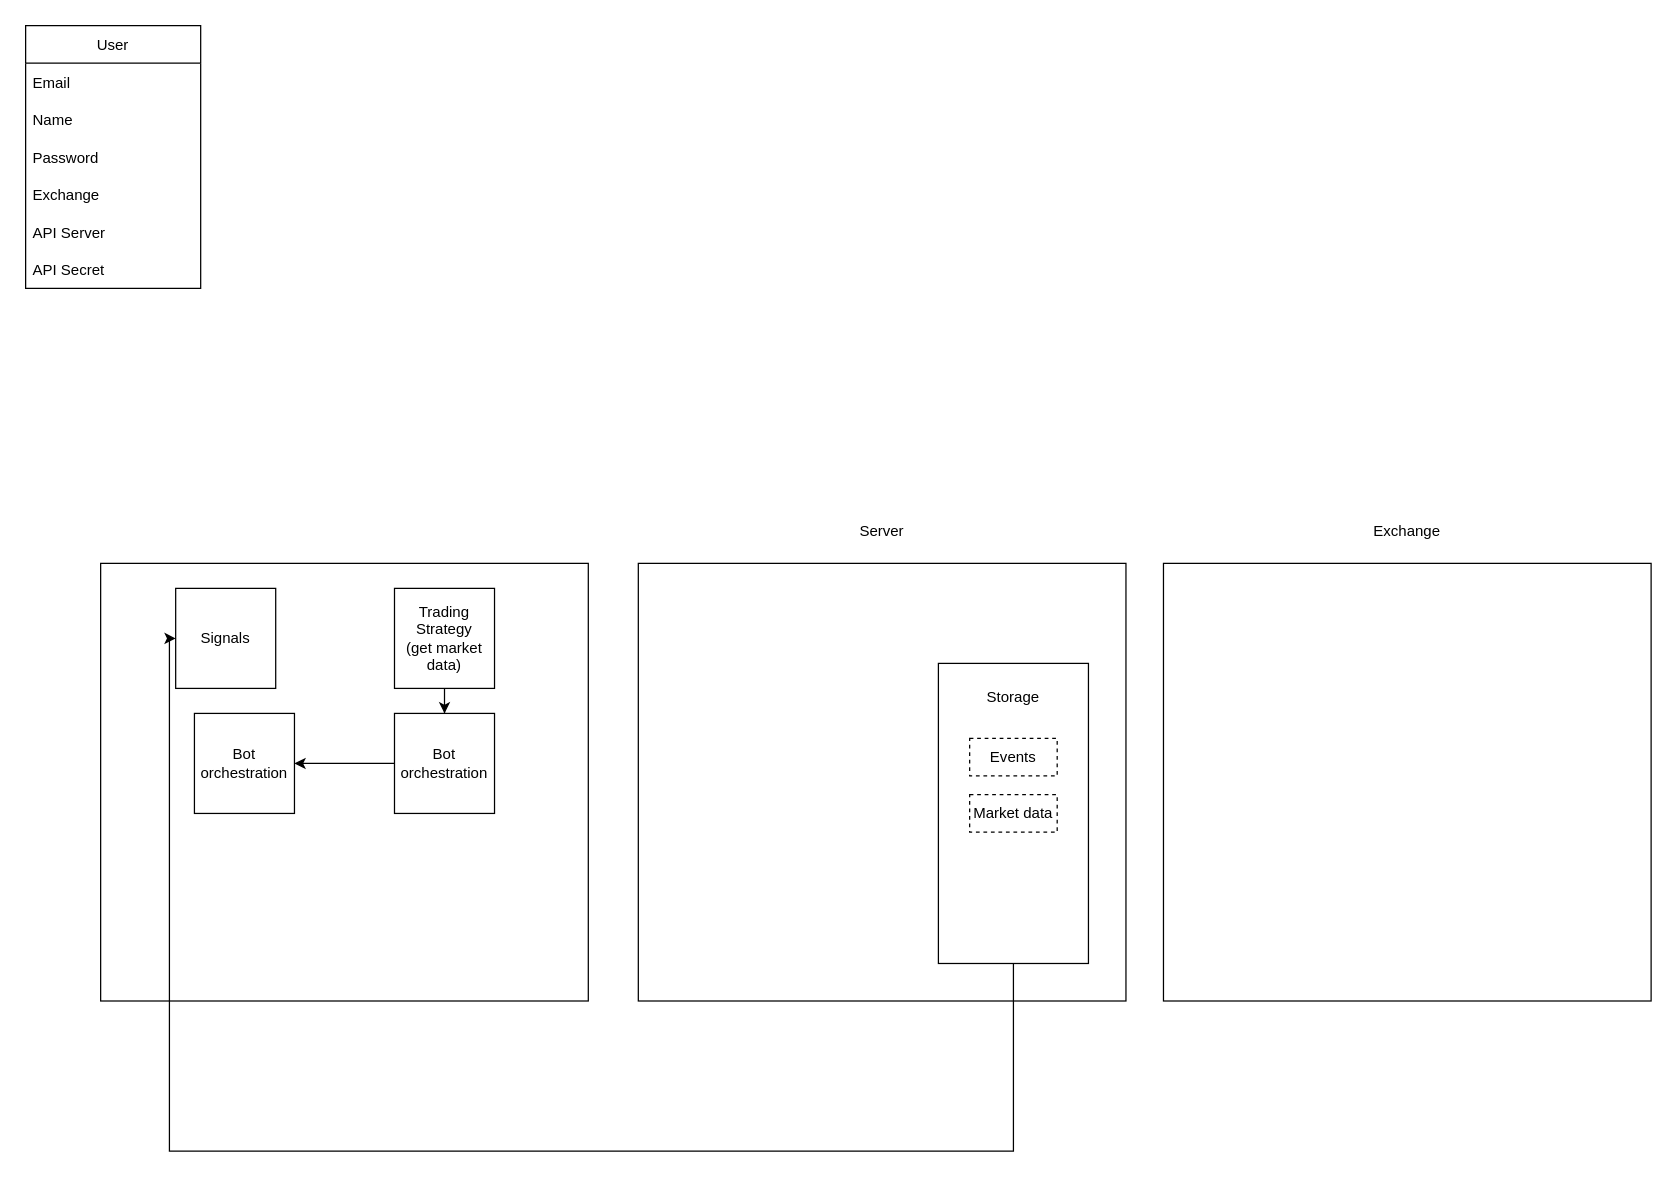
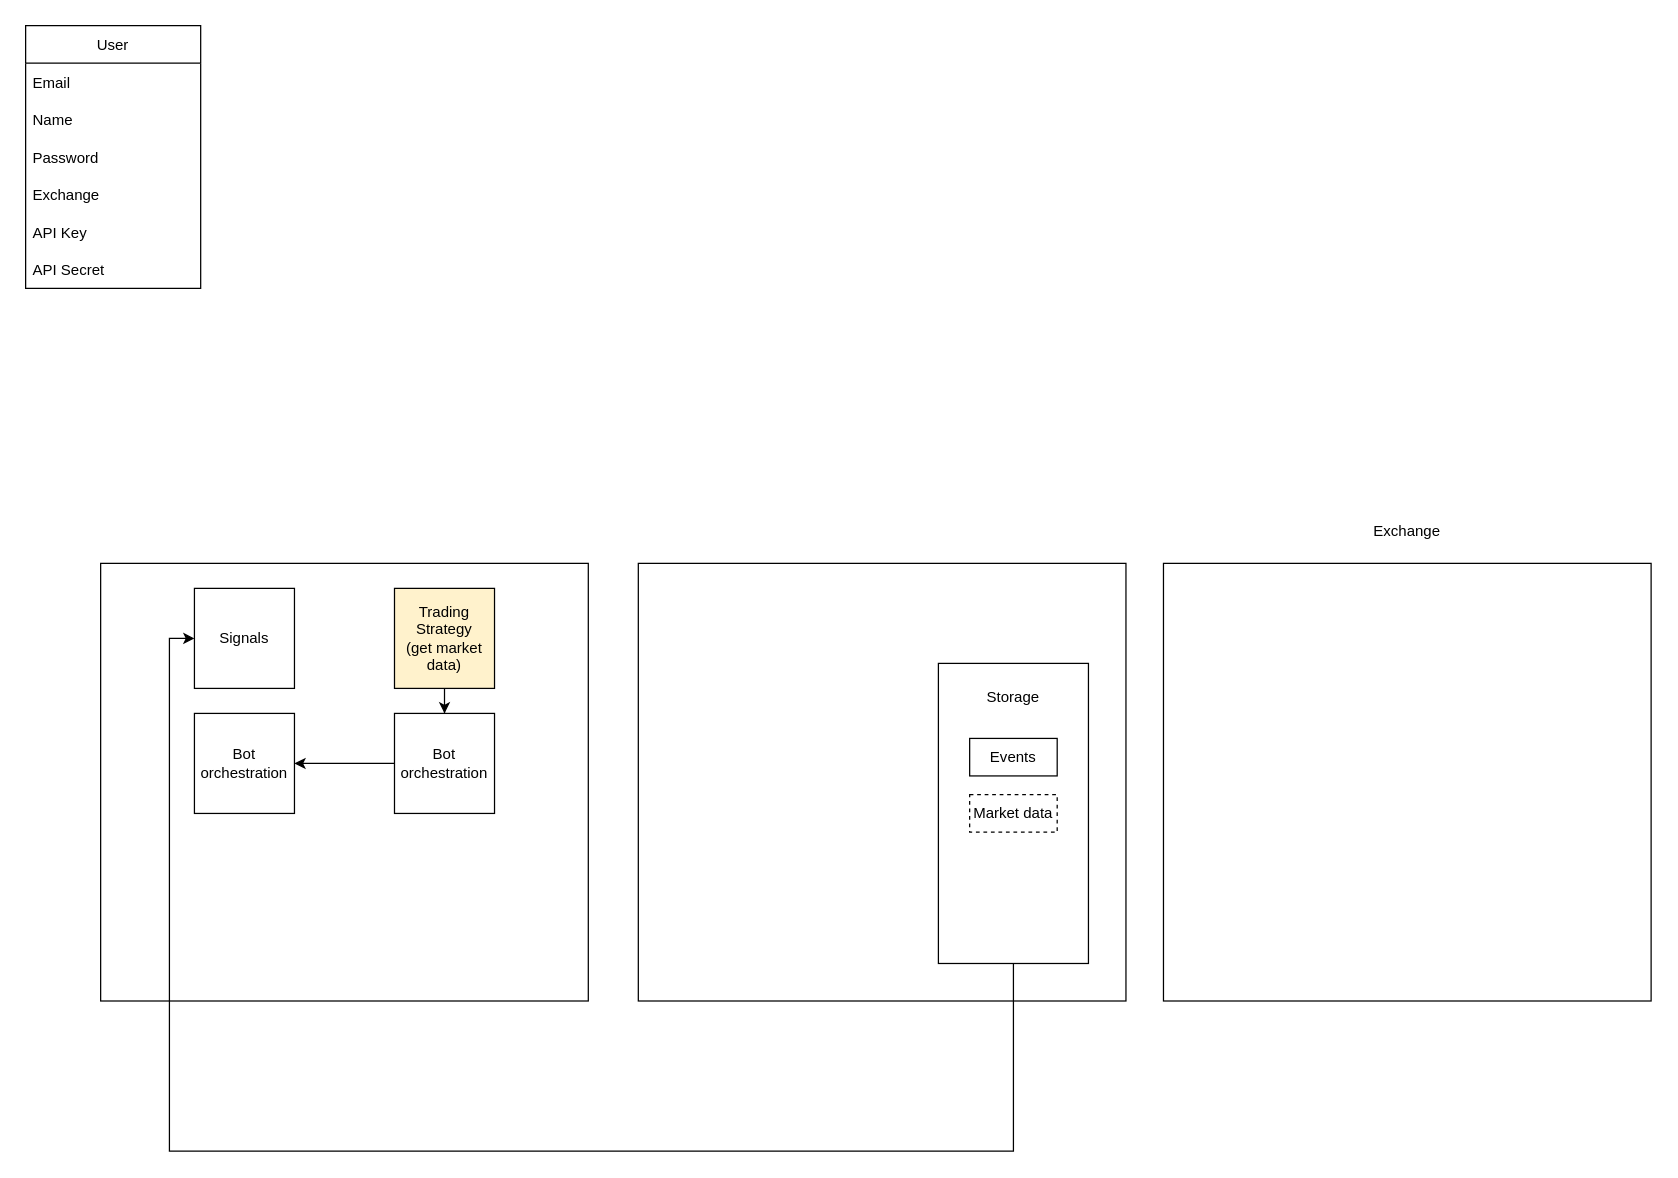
  <mxCell id="0" style=";html=1;" />
  <mxCell id="1" style=";html=1;" parent="0" />
  <mxCell id="2" value="User" style="swimlane;fontStyle=0;childLayout=stackLayout;horizontal=1;startSize=30;horizontalStack=0;resizeParent=1;resizeParentMax=0;resizeLast=0;collapsible=1;marginBottom=0;" vertex="1" parent="1"><mxGeometry x="20" y="20" width="140" height="210" as="geometry" /></mxCell>
  <mxCell id="3" value="Email" style="text;strokeColor=none;fillColor=none;align=left;verticalAlign=middle;spacingLeft=4;spacingRight=4;overflow=hidden;points=[[0,0.5],[1,0.5]];portConstraint=eastwest;rotatable=0;rounded=0;" vertex="1" parent="2"><mxGeometry y="30" width="140" height="30" as="geometry" /></mxCell>
  <mxCell id="4" value="Name" style="text;strokeColor=none;fillColor=none;align=left;verticalAlign=middle;spacingLeft=4;spacingRight=4;overflow=hidden;points=[[0,0.5],[1,0.5]];portConstraint=eastwest;rotatable=0;" vertex="1" parent="2"><mxGeometry y="60" width="140" height="30" as="geometry" /></mxCell>
  <mxCell id="5" value="Password" style="text;strokeColor=none;fillColor=none;align=left;verticalAlign=middle;spacingLeft=4;spacingRight=4;overflow=hidden;points=[[0,0.5],[1,0.5]];portConstraint=eastwest;rotatable=0;" vertex="1" parent="2"><mxGeometry y="90" width="140" height="30" as="geometry" /></mxCell>
  <mxCell id="6" value="Exchange" style="text;strokeColor=none;fillColor=none;align=left;verticalAlign=middle;spacingLeft=4;spacingRight=4;overflow=hidden;points=[[0,0.5],[1,0.5]];portConstraint=eastwest;rotatable=0;" vertex="1" parent="2"><mxGeometry y="120" width="140" height="30" as="geometry" /></mxCell>
- <mxCell id="7" value="API Server" style="text;strokeColor=none;fillColor=none;align=left;verticalAlign=middle;spacingLeft=4;spacingRight=4;overflow=hidden;points=[[0,0.5],[1,0.5]];portConstraint=eastwest;rotatable=0;" vertex="1" parent="2"><mxGeometry y="150" width="140" height="30" as="geometry" /></mxCell>
+ <mxCell id="7" value="API Key" style="text;strokeColor=none;fillColor=none;align=left;verticalAlign=middle;spacingLeft=4;spacingRight=4;overflow=hidden;points=[[0,0.5],[1,0.5]];portConstraint=eastwest;rotatable=0;" vertex="1" parent="2"><mxGeometry y="150" width="140" height="30" as="geometry" /></mxCell>
  <mxCell id="8" value="API Secret" style="text;strokeColor=none;fillColor=none;align=left;verticalAlign=middle;spacingLeft=4;spacingRight=4;overflow=hidden;points=[[0,0.5],[1,0.5]];portConstraint=eastwest;rotatable=0;" vertex="1" parent="2"><mxGeometry y="180" width="140" height="30" as="geometry" /></mxCell>
  <mxCell id="9" value="" style="rounded=0;whiteSpace=wrap;html=1;" vertex="1" parent="1"><mxGeometry x="80" y="450" width="390" height="350" as="geometry" /></mxCell>
  <mxCell id="10" value="" style="rounded=0;whiteSpace=wrap;html=1;" vertex="1" parent="1"><mxGeometry x="930" y="450" width="390" height="350" as="geometry" /></mxCell>
  <mxCell id="11" value="Exchange" style="text;html=1;strokeColor=none;fillColor=none;align=center;verticalAlign=middle;whiteSpace=wrap;rounded=0;" vertex="1" parent="1"><mxGeometry x="1095" y="410" width="60" height="30" as="geometry" /></mxCell>
- <mxCell id="12" value="Signals" style="whiteSpace=wrap;html=1;aspect=fixed;rounded=0;" vertex="1" parent="1"><mxGeometry x="140" y="470" width="80" height="80" as="geometry" /></mxCell>
+ <mxCell id="12" value="Signals" style="whiteSpace=wrap;html=1;aspect=fixed;rounded=0;" vertex="1" parent="1"><mxGeometry x="155" y="470" width="80" height="80" as="geometry" /></mxCell>
  <mxCell id="13" value="" style="edgeStyle=orthogonalEdgeStyle;rounded=0;orthogonalLoop=1;jettySize=auto;html=1;" edge="1" parent="1" source="14" target="16"><mxGeometry relative="1" as="geometry" /></mxCell>
- <mxCell id="14" value="Trading Strategy&lt;br&gt;(get market data)" style="whiteSpace=wrap;html=1;aspect=fixed;rounded=0;" vertex="1" parent="1"><mxGeometry x="315" y="470" width="80" height="80" as="geometry" /></mxCell>
+ <mxCell id="14" value="Trading Strategy&lt;br&gt;(get market data)" style="whiteSpace=wrap;html=1;aspect=fixed;rounded=0;fillColor=#fff2cc;" vertex="1" parent="1"><mxGeometry x="315" y="470" width="80" height="80" as="geometry" /></mxCell>
  <mxCell id="15" style="edgeStyle=orthogonalEdgeStyle;rounded=0;orthogonalLoop=1;jettySize=auto;html=1;" edge="1" parent="1" source="16" target="17"><mxGeometry relative="1" as="geometry" /></mxCell>
  <mxCell id="16" value="Bot orchestration" style="whiteSpace=wrap;html=1;aspect=fixed;rounded=0;" vertex="1" parent="1"><mxGeometry x="315" y="570" width="80" height="80" as="geometry" /></mxCell>
  <mxCell id="17" value="Bot orchestration" style="whiteSpace=wrap;html=1;aspect=fixed;rounded=0;" vertex="1" parent="1"><mxGeometry x="155" y="570" width="80" height="80" as="geometry" /></mxCell>
- <mxCell id="18" value="Server" style="text;html=1;strokeColor=none;fillColor=none;align=center;verticalAlign=middle;whiteSpace=wrap;rounded=0;" vertex="1" parent="1"><mxGeometry x="675" y="410" width="60" height="30" as="geometry" /></mxCell>
  <mxCell id="19" value="" style="rounded=0;whiteSpace=wrap;html=1;" vertex="1" parent="1"><mxGeometry x="510" y="450" width="390" height="350" as="geometry" /></mxCell>
  <mxCell id="20" style="edgeStyle=orthogonalEdgeStyle;rounded=0;orthogonalLoop=1;jettySize=auto;html=1;entryX=0;entryY=0.5;entryDx=0;entryDy=0;" edge="1" parent="1" source="21" target="12"><mxGeometry relative="1" as="geometry"><Array as="points"><mxPoint x="810" y="920" /><mxPoint x="135" y="920" /><mxPoint x="135" y="510" /></Array></mxGeometry></mxCell>
  <mxCell id="21" value="&lt;br&gt;Storage&lt;br&gt;&lt;br&gt;&lt;br&gt;&lt;br&gt;&lt;br&gt;&lt;br&gt;&lt;br&gt;&lt;br&gt;&lt;br&gt;&lt;br&gt;&lt;br&gt;&lt;br&gt;&lt;br&gt;&lt;br&gt;&lt;br&gt;" style="rounded=0;whiteSpace=wrap;html=1;" vertex="1" parent="1"><mxGeometry x="750" y="530" width="120" height="240" as="geometry" /></mxCell>
- <mxCell id="22" value="Events" style="rounded=0;whiteSpace=wrap;html=1;dashed=1;" vertex="1" parent="1"><mxGeometry x="775" y="590" width="70" height="30" as="geometry" /></mxCell>
+ <mxCell id="22" value="Events" style="rounded=0;whiteSpace=wrap;html=1;" vertex="1" parent="1"><mxGeometry x="775" y="590" width="70" height="30" as="geometry" /></mxCell>
  <mxCell id="23" value="Market data" style="rounded=0;whiteSpace=wrap;html=1;dashed=1;" vertex="1" parent="1"><mxGeometry x="775" y="635" width="70" height="30" as="geometry" /></mxCell>
